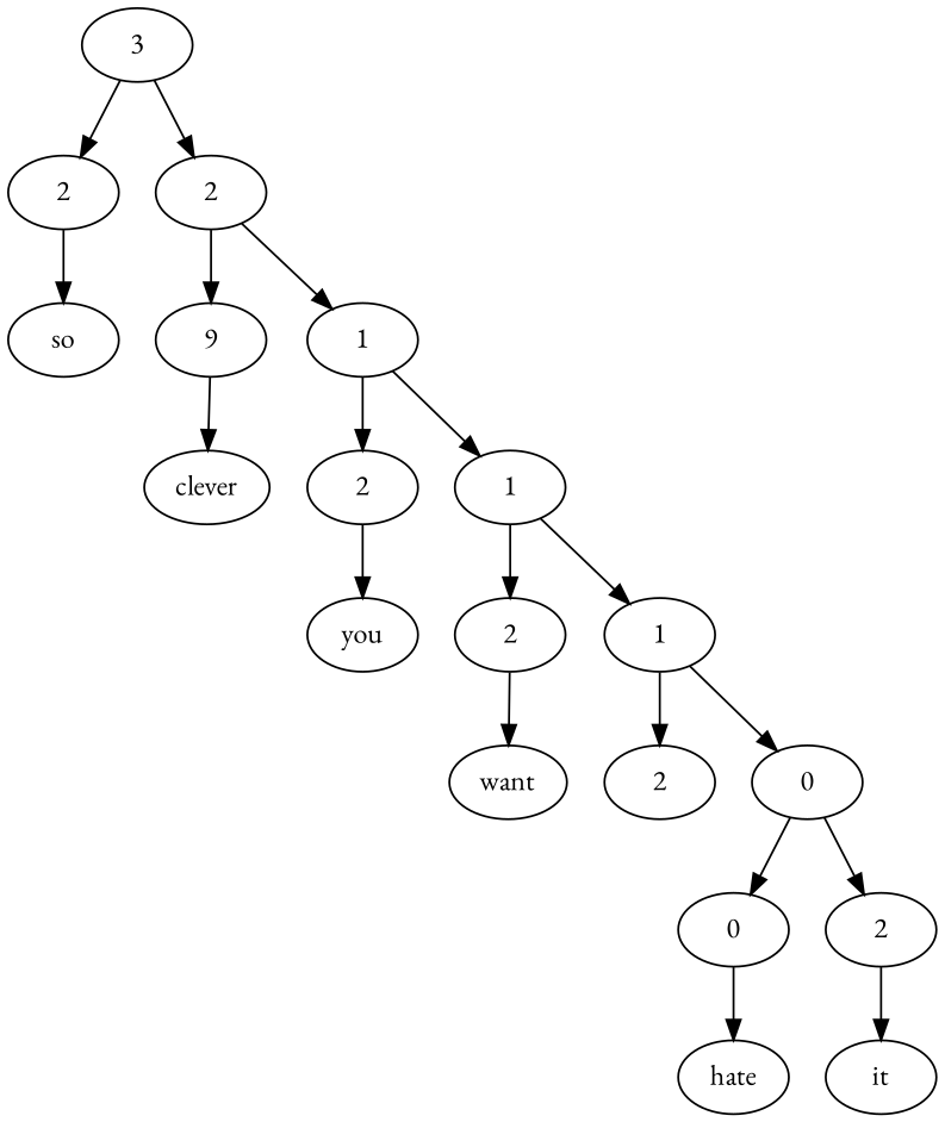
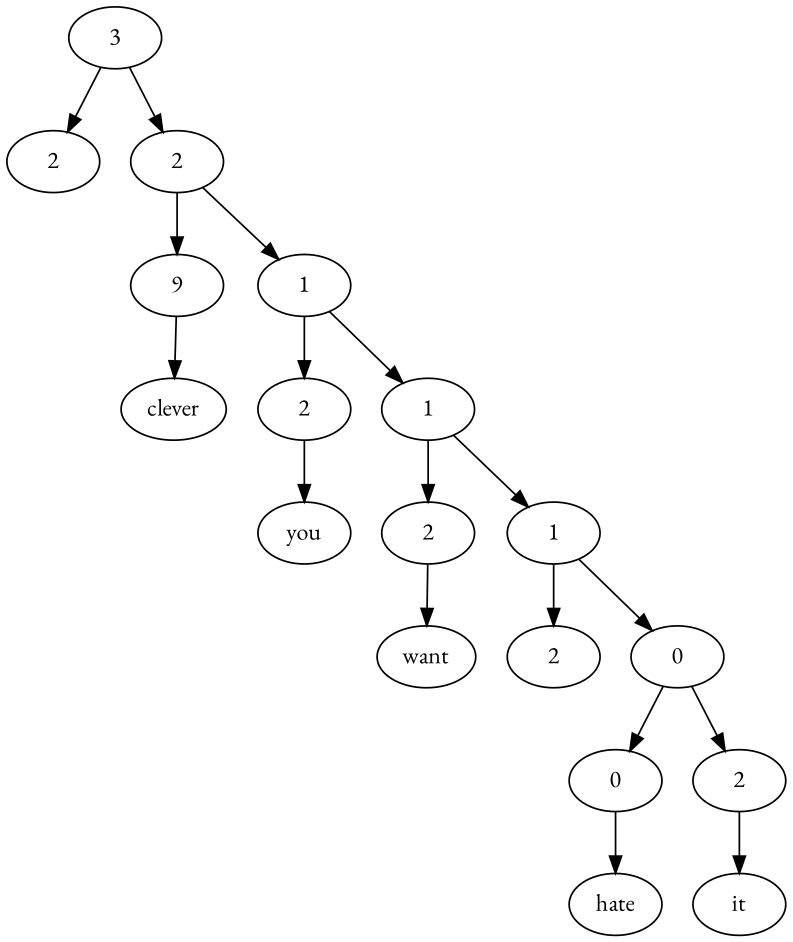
  digraph {
    fontname="EB Garamond"
    node [fontname="EB Garamond"]
    edge [fontname="EB Garamond"]
    n1 [label=3]
    n2 [label=2]
    n3 [label=2]
-   n4 [label=so]
    n5 [label=9]
    n6 [label=1]
    n7 [label=clever]
    n8 [label=2]
    n9 [label=1]
    n10 [label=you]
    n11 [label=2]
    n12 [label=1]
    n13 [label=want]
    n14 [label=2]
    n15 [label=0]
    n16 [label=0]
    n17 [label=2]
    n18 [label=hate]
    n19 [label=it]
    n1 -> n2
    n1 -> n3
-   n2 -> n4
    n3 -> n5
    n3 -> n6
    n5 -> n7
    n6 -> n8
    n6 -> n9
    n8 -> n10
    n9 -> n11
    n9 -> n12
    n11 -> n13
    n12 -> n14
    n12 -> n15
    n15 -> n16
    n15 -> n17
    n16 -> n18
    n17 -> n19
  }
